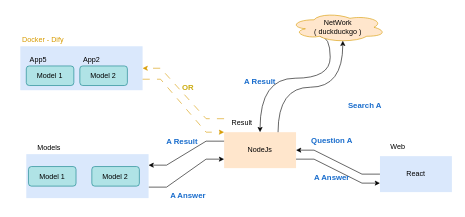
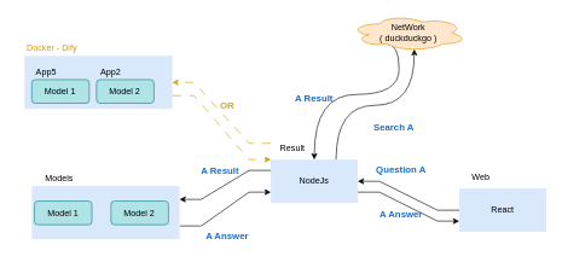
  <mxCell id="0" />
  <mxCell id="1" parent="0" />
  <mxCell id="2" value="" style="group" parent="1" vertex="1" connectable="0"><mxGeometry y="40" width="204" height="110" as="geometry" x="33" /></mxCell>
  <mxCell id="3" value="" style="rounded=0;whiteSpace=wrap;html=1;fillColor=#dae8fc;strokeColor=none;" parent="2" vertex="1"><mxGeometry y="36.667" width="204" height="73.333" as="geometry" /></mxCell>
  <mxCell id="4" value="&lt;font color=&quot;#d79b00&quot;&gt;Docker - Dify&lt;/font&gt;" style="text;strokeColor=none;align=center;fillColor=none;html=1;verticalAlign=middle;whiteSpace=wrap;rounded=0;" parent="2" vertex="1"><mxGeometry x="-12.67" y="7.83" width="102" height="36.667" as="geometry" /></mxCell>
  <mxCell id="5" value="" style="group" parent="2" vertex="1" connectable="0"><mxGeometry y="44.5" width="89.333" height="57.67" as="geometry" /></mxCell>
  <mxCell id="6" value="Model 1" style="rounded=1;whiteSpace=wrap;html=1;fillColor=#b0e3e6;strokeColor=#0e8088;" parent="5" vertex="1"><mxGeometry x="10" y="25" width="79.333" height="32.67" as="geometry" /></mxCell>
  <mxCell id="7" value="App5" style="text;strokeColor=none;align=center;fillColor=none;html=1;verticalAlign=middle;whiteSpace=wrap;rounded=0;" parent="5" vertex="1"><mxGeometry width="60" height="30" as="geometry" /></mxCell>
  <mxCell id="8" value="" style="group" parent="2" vertex="1" connectable="0"><mxGeometry x="89.33" y="44.5" width="89.333" height="57.67" as="geometry" /></mxCell>
  <mxCell id="9" value="Model 2" style="rounded=1;whiteSpace=wrap;html=1;fillColor=#b0e3e6;strokeColor=#0e8088;" parent="8" vertex="1"><mxGeometry x="10" y="25" width="79.333" height="32.67" as="geometry" /></mxCell>
  <mxCell id="10" value="App2" style="text;strokeColor=none;align=center;fillColor=none;html=1;verticalAlign=middle;whiteSpace=wrap;rounded=0;" parent="8" vertex="1"><mxGeometry width="60" height="30" as="geometry" /></mxCell>
  <mxCell id="11" value="" style="group" parent="1" vertex="1" connectable="0"><mxGeometry x="373" y="190" width="120" height="90" as="geometry" /></mxCell>
- <mxCell id="12" value="NodeJs" style="rounded=0;whiteSpace=wrap;html=1;fillColor=#ffe6cc;strokeColor=none;" parent="11" vertex="1"><mxGeometry y="30" width="120" height="60" as="geometry" /></mxCell>
+ <mxCell id="12" value="NodeJs" style="rounded=0;whiteSpace=wrap;html=1;fillColor=#dae8fc;strokeColor=none;" parent="11" vertex="1"><mxGeometry y="30" width="120" height="60" as="geometry" /></mxCell>
  <mxCell id="13" value="Result" style="text;strokeColor=none;align=center;fillColor=none;html=1;verticalAlign=middle;whiteSpace=wrap;rounded=0;" parent="11" vertex="1"><mxGeometry width="60" height="30" as="geometry" /></mxCell>
  <mxCell id="14" value="" style="group" parent="1" vertex="1" connectable="0"><mxGeometry x="633" y="230" width="120" height="90" as="geometry" /></mxCell>
  <mxCell id="15" value="React" style="rounded=0;whiteSpace=wrap;html=1;fillColor=#dae8fc;strokeColor=none;" parent="14" vertex="1"><mxGeometry y="30" width="120" height="60" as="geometry" /></mxCell>
  <mxCell id="16" value="Web" style="text;strokeColor=none;align=center;fillColor=none;html=1;verticalAlign=middle;whiteSpace=wrap;rounded=0;" parent="14" vertex="1"><mxGeometry width="60" height="30" as="geometry" /></mxCell>
  <mxCell id="17" style="edgeStyle=orthogonalEdgeStyle;rounded=0;orthogonalLoop=1;jettySize=auto;html=1;exitX=0.31;exitY=0.8;exitDx=0;exitDy=0;exitPerimeter=0;entryX=0.5;entryY=0;entryDx=0;entryDy=0;curved=1;" parent="1" source="18" target="12" edge="1"><mxGeometry relative="1" as="geometry"><Array as="points"><mxPoint x="550" y="130" /><mxPoint x="433" y="130" /></Array></mxGeometry></mxCell>
  <mxCell id="18" value="NetWork&lt;br&gt;( duckduckgo&amp;nbsp;&lt;span style=&quot;background-color: initial;&quot;&gt;)&lt;/span&gt;" style="ellipse;shape=cloud;whiteSpace=wrap;html=1;fillColor=#ffe6cc;strokeColor=#d79b00;" parent="1" vertex="1"><mxGeometry x="483" y="20" width="160" height="50" as="geometry" /></mxCell>
  <mxCell id="19" style="edgeStyle=entityRelationEdgeStyle;rounded=0;orthogonalLoop=1;jettySize=auto;html=1;exitX=0;exitY=0.5;exitDx=0;exitDy=0;entryX=1;entryY=0.5;entryDx=0;entryDy=0;" parent="1" source="15" target="12" edge="1"><mxGeometry relative="1" as="geometry" /></mxCell>
  <mxCell id="20" style="edgeStyle=orthogonalEdgeStyle;rounded=0;orthogonalLoop=1;jettySize=auto;html=1;exitX=0.75;exitY=0;exitDx=0;exitDy=0;entryX=0.55;entryY=0.95;entryDx=0;entryDy=0;entryPerimeter=0;curved=1;" parent="1" source="12" target="18" edge="1"><mxGeometry relative="1" as="geometry" /></mxCell>
  <mxCell id="21" style="edgeStyle=entityRelationEdgeStyle;rounded=0;orthogonalLoop=1;jettySize=auto;html=1;exitX=0;exitY=0.25;exitDx=0;exitDy=0;entryX=1;entryY=0.25;entryDx=0;entryDy=0;" parent="1" source="12" target="31" edge="1"><mxGeometry relative="1" as="geometry" /></mxCell>
  <mxCell id="22" style="edgeStyle=entityRelationEdgeStyle;rounded=0;orthogonalLoop=1;jettySize=auto;html=1;exitX=1;exitY=0.75;exitDx=0;exitDy=0;entryX=0;entryY=0.75;entryDx=0;entryDy=0;" parent="1" source="31" target="12" edge="1"><mxGeometry relative="1" as="geometry" /></mxCell>
  <mxCell id="23" style="edgeStyle=entityRelationEdgeStyle;rounded=0;orthogonalLoop=1;jettySize=auto;html=1;exitX=1;exitY=0.75;exitDx=0;exitDy=0;entryX=0;entryY=0.75;entryDx=0;entryDy=0;" parent="1" source="12" target="15" edge="1"><mxGeometry relative="1" as="geometry" /></mxCell>
  <mxCell id="24" value="&lt;font style=&quot;font-size: 13px;&quot;&gt;Question A&lt;/font&gt;" style="text;strokeColor=none;align=center;fillColor=none;html=1;verticalAlign=middle;whiteSpace=wrap;rounded=0;fontColor=#186CCC;fontStyle=1" parent="1" vertex="1"><mxGeometry x="513" y="218" width="80" height="30" as="geometry" /></mxCell>
- <mxCell id="25" value="&lt;font style=&quot;font-size: 13px;&quot;&gt;Search A&lt;/font&gt;" style="text;strokeColor=none;align=center;fillColor=none;html=1;verticalAlign=middle;whiteSpace=wrap;rounded=0;fontColor=#186CCC;fontStyle=1" parent="1" vertex="1"><mxGeometry x="568" y="160" width="80" height="30" as="geometry" /></mxCell>
+ <mxCell id="25" value="&lt;font style=&quot;font-size: 13px;&quot;&gt;Search A&lt;/font&gt;" style="text;strokeColor=none;align=center;fillColor=none;html=1;verticalAlign=middle;whiteSpace=wrap;rounded=0;fontColor=#186CCC;fontStyle=1" parent="1" vertex="1"><mxGeometry x="503" y="160" width="80" height="30" as="geometry" /></mxCell>
  <mxCell id="26" value="&lt;font style=&quot;font-size: 13px;&quot;&gt;A Result&lt;/font&gt;" style="text;strokeColor=none;align=center;fillColor=none;html=1;verticalAlign=middle;whiteSpace=wrap;rounded=0;fontColor=#186CCC;fontStyle=1" parent="1" vertex="1"><mxGeometry x="393" y="120" width="80" height="30" as="geometry" /></mxCell>
  <mxCell id="27" value="&lt;font style=&quot;font-size: 13px;&quot;&gt;A Result&lt;/font&gt;" style="text;strokeColor=none;align=center;fillColor=none;html=1;verticalAlign=middle;whiteSpace=wrap;rounded=0;fontColor=#186CCC;fontStyle=1" parent="1" vertex="1"><mxGeometry x="263" y="220" width="80" height="30" as="geometry" /></mxCell>
  <mxCell id="28" value="&lt;font style=&quot;font-size: 13px;&quot;&gt;A Answer&lt;/font&gt;" style="text;strokeColor=none;align=center;fillColor=none;html=1;verticalAlign=middle;whiteSpace=wrap;rounded=0;fontColor=#186CCC;fontStyle=1" parent="1" vertex="1"><mxGeometry x="273" y="310" width="80" height="30" as="geometry" /></mxCell>
  <mxCell id="29" value="&lt;font style=&quot;font-size: 13px;&quot;&gt;A Answer&lt;/font&gt;" style="text;strokeColor=none;align=center;fillColor=none;html=1;verticalAlign=middle;whiteSpace=wrap;rounded=0;fontColor=#186CCC;fontStyle=1" parent="1" vertex="1"><mxGeometry x="513" y="280" width="80" height="30" as="geometry" /></mxCell>
  <mxCell id="30" value="" style="group" vertex="1" connectable="0" parent="1"><mxGeometry x="43" y="220" width="204" height="110" as="geometry" /></mxCell>
  <mxCell id="31" value="" style="rounded=0;whiteSpace=wrap;html=1;fillColor=#dae8fc;strokeColor=none;" vertex="1" parent="30"><mxGeometry y="36.667" width="204" height="73.333" as="geometry" /></mxCell>
  <mxCell id="32" value="Models" style="text;strokeColor=none;align=center;fillColor=none;html=1;verticalAlign=middle;whiteSpace=wrap;rounded=0;" vertex="1" parent="30"><mxGeometry x="-12.67" y="7.83" width="102" height="36.667" as="geometry" /></mxCell>
  <mxCell id="33" value="" style="group" vertex="1" connectable="0" parent="30"><mxGeometry x="99.33" y="32.33" width="89.333" height="57.67" as="geometry" /></mxCell>
  <mxCell id="34" value="Model 2" style="rounded=1;whiteSpace=wrap;html=1;fillColor=#b0e3e6;strokeColor=#0e8088;" vertex="1" parent="33"><mxGeometry x="10" y="25" width="79.333" height="32.67" as="geometry" /></mxCell>
  <mxCell id="35" value="" style="group" vertex="1" connectable="0" parent="30"><mxGeometry x="-6.34" y="32.33" width="89.333" height="57.67" as="geometry" /></mxCell>
  <mxCell id="36" value="Model 1" style="rounded=1;whiteSpace=wrap;html=1;fillColor=#b0e3e6;strokeColor=#0e8088;" vertex="1" parent="35"><mxGeometry x="10" y="25" width="79.333" height="32.67" as="geometry" /></mxCell>
  <mxCell id="37" style="edgeStyle=entityRelationEdgeStyle;rounded=0;orthogonalLoop=1;jettySize=auto;html=1;exitX=1;exitY=0.75;exitDx=0;exitDy=0;entryX=0;entryY=1;entryDx=0;entryDy=0;dashed=1;dashPattern=12 12;fillColor=#ffe6cc;strokeColor=#d79b00;" edge="1" parent="1" source="3" target="13"><mxGeometry relative="1" as="geometry" /></mxCell>
  <mxCell id="38" style="edgeStyle=entityRelationEdgeStyle;rounded=0;orthogonalLoop=1;jettySize=auto;html=1;exitX=0;exitY=0.25;exitDx=0;exitDy=0;entryX=1;entryY=0.5;entryDx=0;entryDy=0;fillColor=#ffe6cc;strokeColor=#d79b00;dashed=1;dashPattern=12 12;" edge="1" parent="1" source="13" target="3"><mxGeometry relative="1" as="geometry" /></mxCell>
  <mxCell id="39" value="&lt;span style=&quot;font-size: 13px;&quot;&gt;&lt;font color=&quot;#ccad14&quot;&gt;OR&lt;/font&gt;&lt;/span&gt;" style="text;strokeColor=none;align=center;fillColor=none;html=1;verticalAlign=middle;whiteSpace=wrap;rounded=0;fontColor=#186CCC;fontStyle=1" vertex="1" parent="1"><mxGeometry x="273" y="130" width="80" height="30" as="geometry" /></mxCell>
